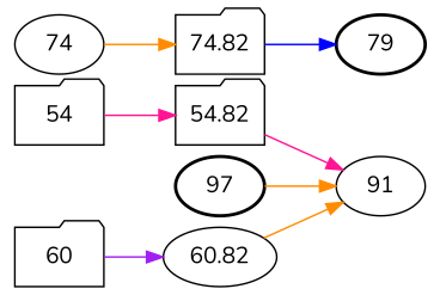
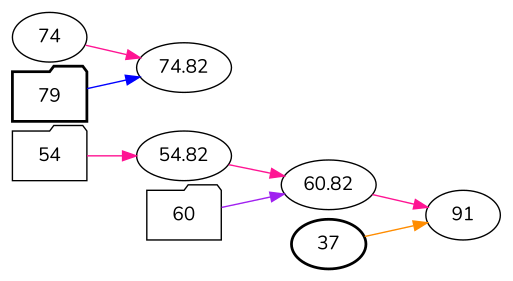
  digraph {
    fontname=Nunito
    nodesep=0.1
    rankdir=LR
    node [fontname=Nunito shape=ellipse]
    edge [color=deeppink fontname=Nunito]
    54 [shape=folder]
-   54.82 [shape=folder]
+   54.82
    91
-   97 [style=bold]
+   97 [style=bold label=37]
    74
-   74.82 [shape=folder]
-   79 [style=bold]
+   74.82
+   79 [shape=folder style=bold]
    60 [shape=folder]
    60.82
    54 -> 54.82
-   54.82 -> 91
+   54.82 -> 60.82
    97 -> 91 [color=darkorange]
-   74 -> 74.82 [color=darkorange]
-   74.82 -> 79 [color=blue]
+   74 -> 74.82
+   79 -> 74.82 [color=blue]
    60 -> 60.82 [color=purple]
-   60.82 -> 91 [color=darkorange]
+   60.82 -> 91
  }
